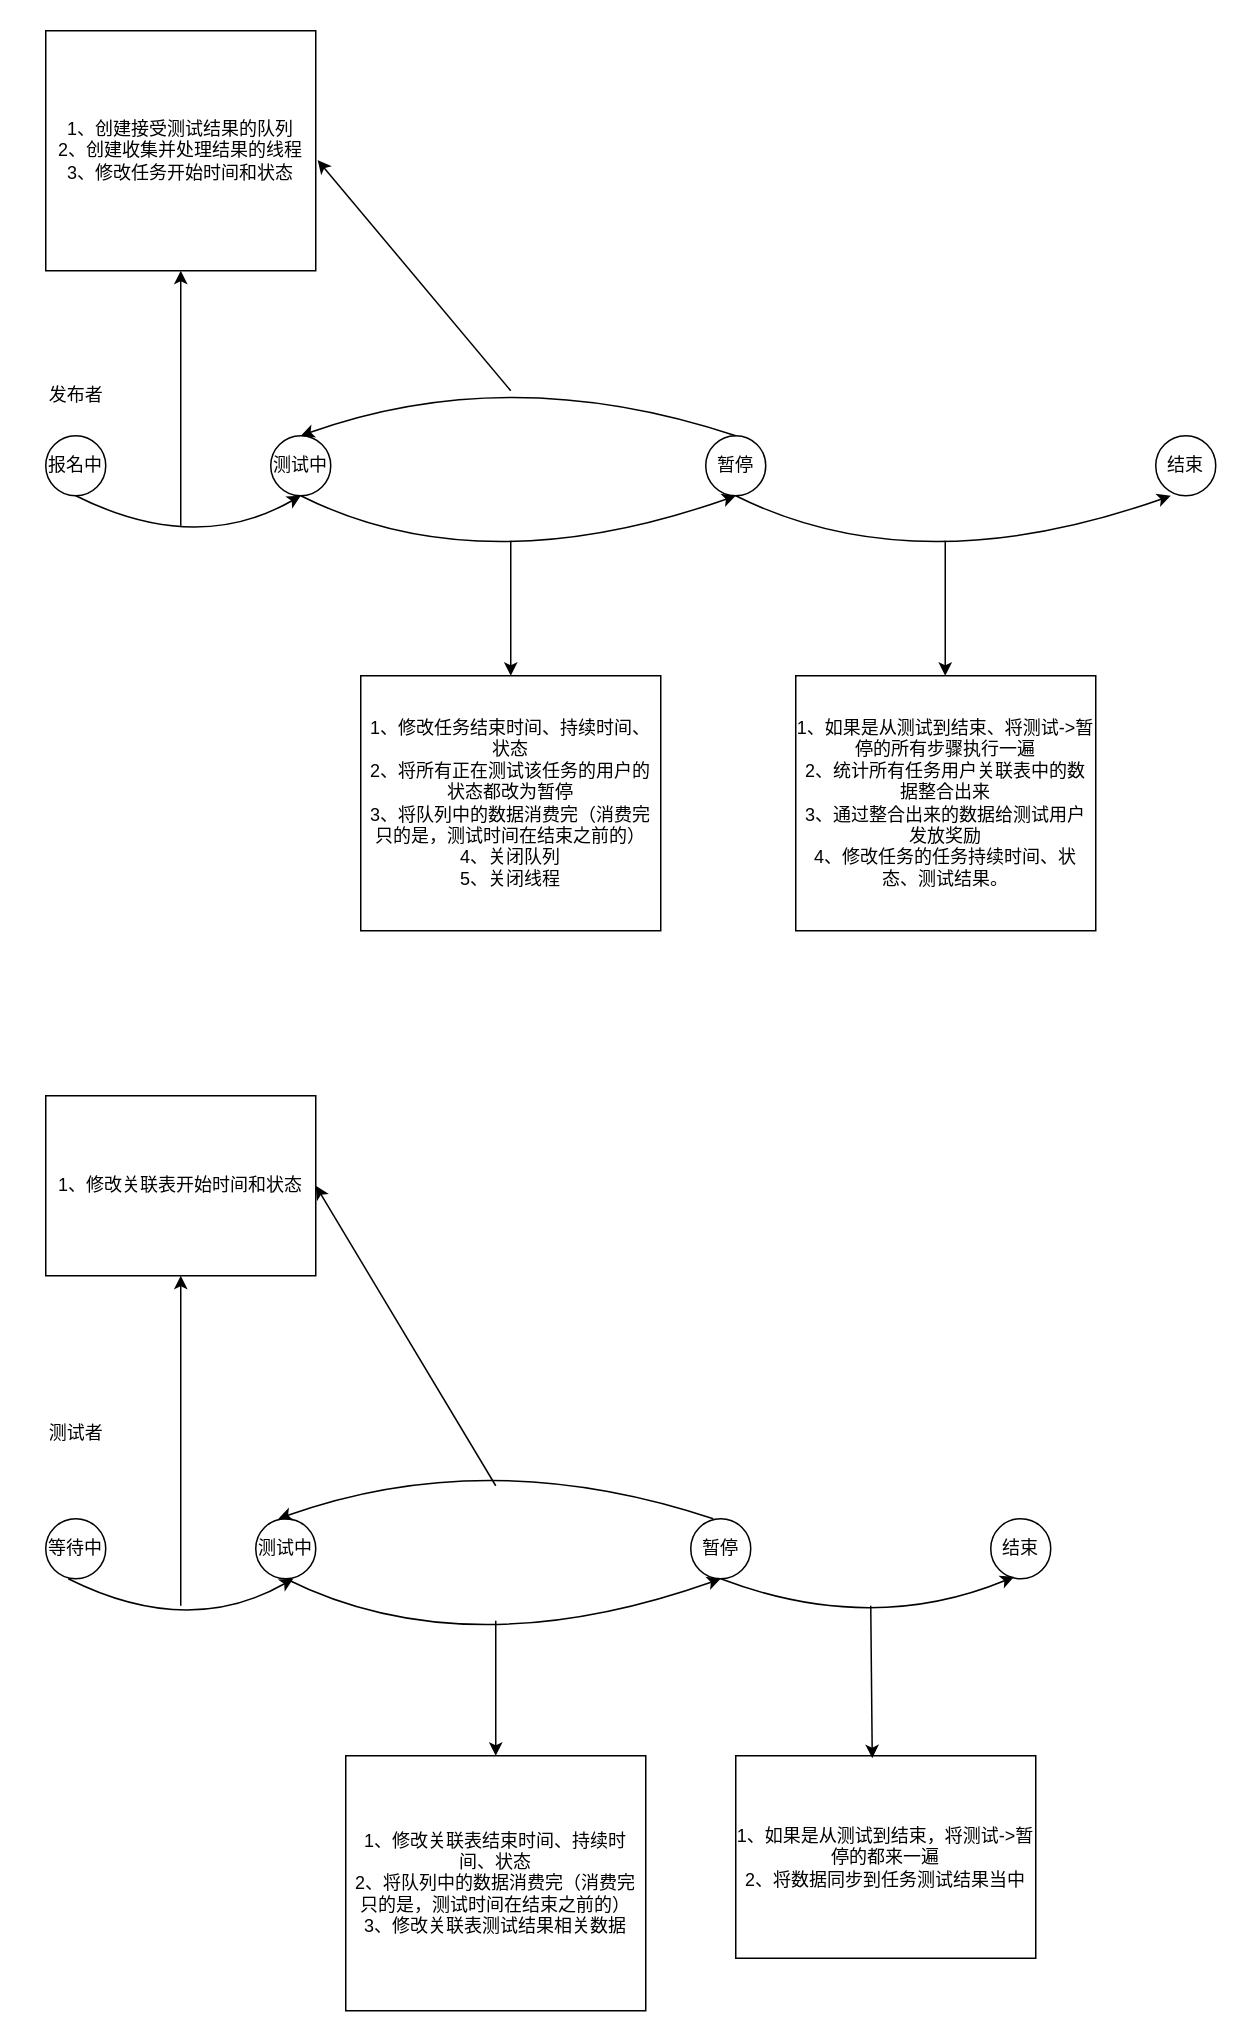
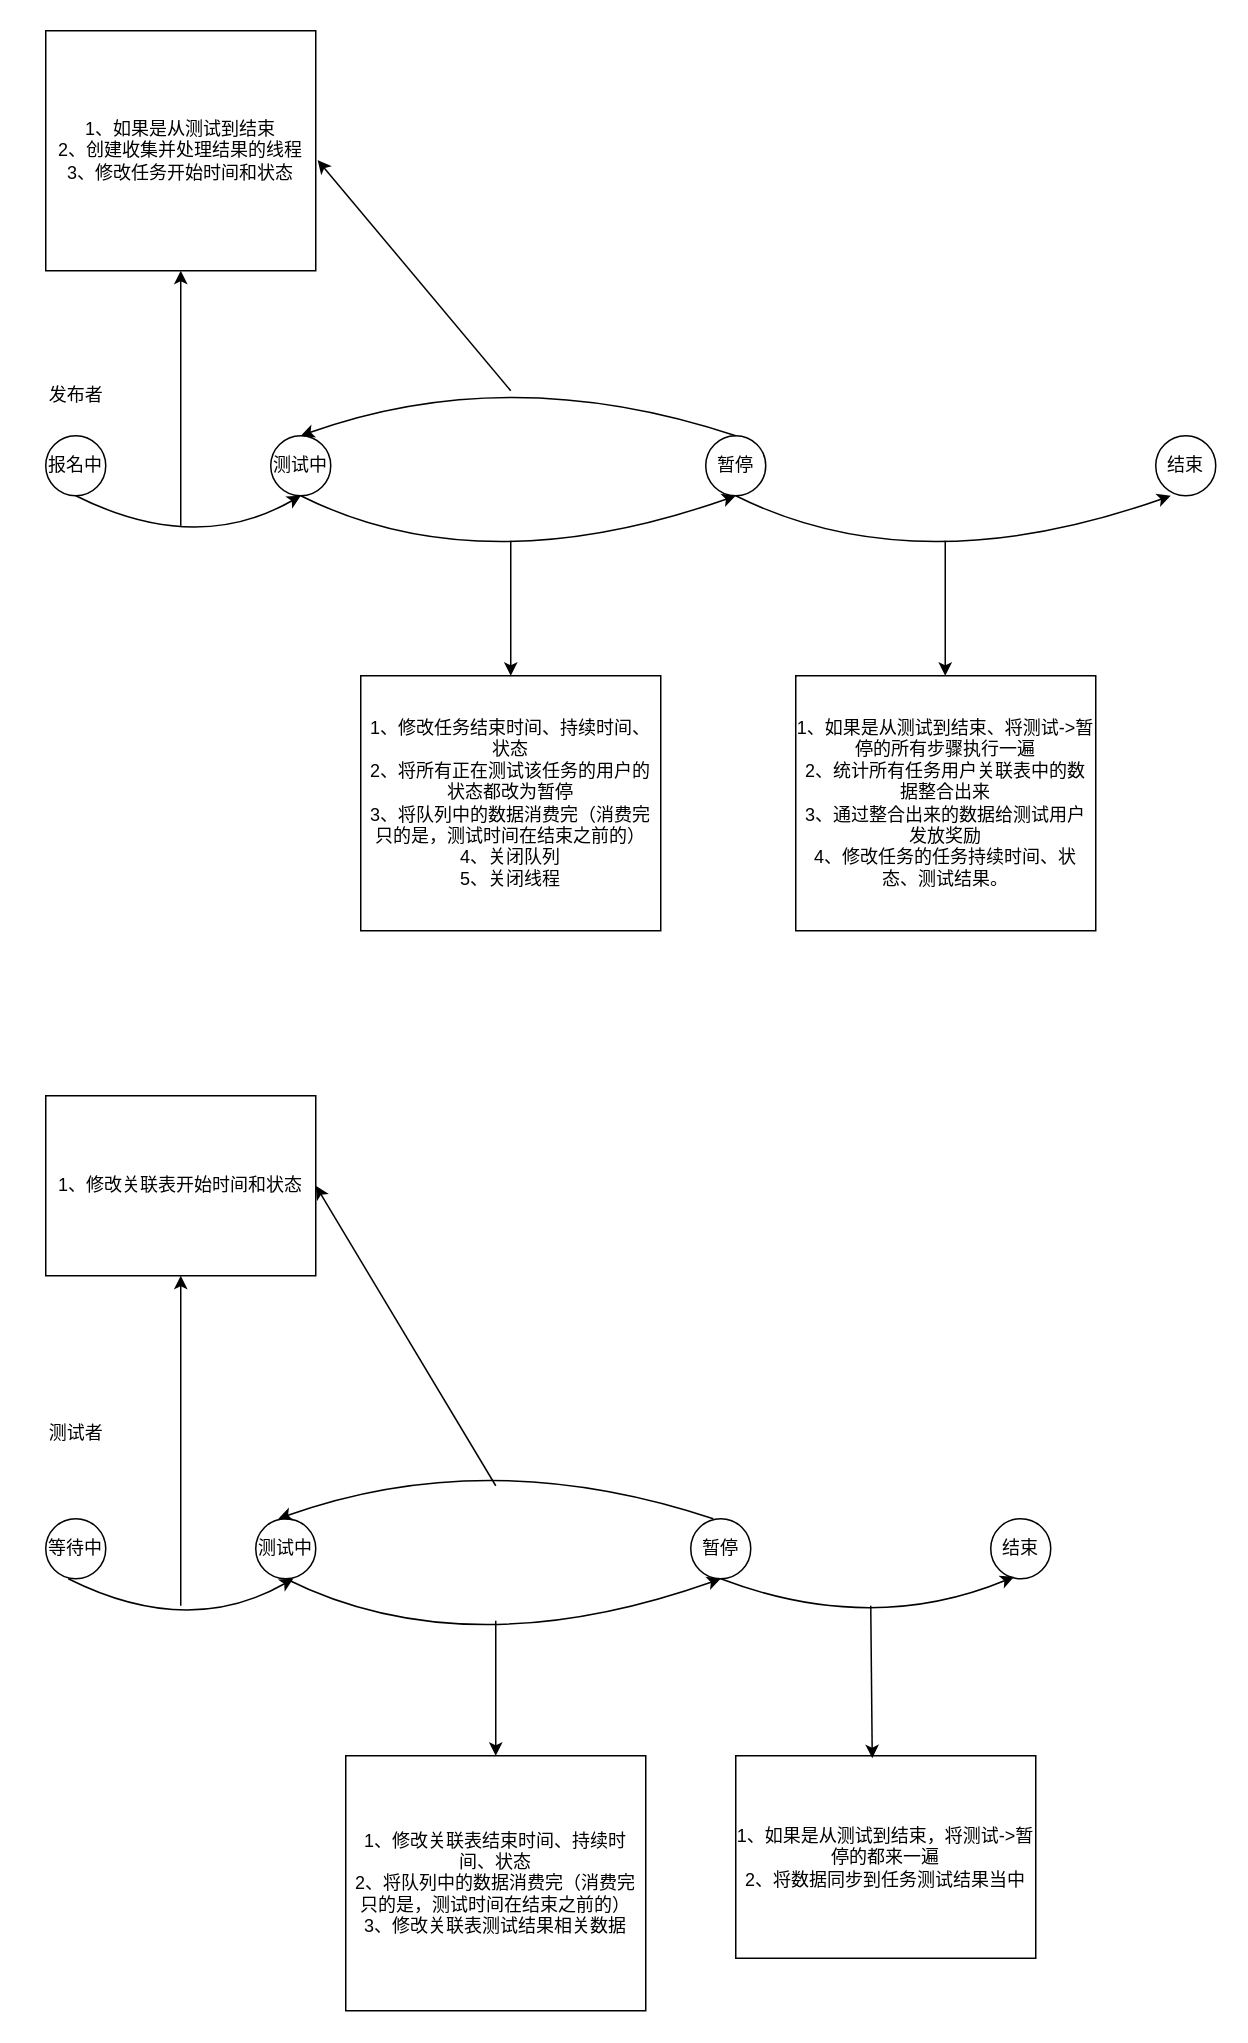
  <mxCell id="0" />
  <mxCell id="1" parent="0" />
  <mxCell id="2" value="发布者" style="text;html=1;align=center;verticalAlign=middle;resizable=0;points=[];autosize=1;strokeColor=none;fillColor=none;" parent="1" vertex="1"><mxGeometry x="20" y="248" width="60" height="30" as="geometry" /></mxCell>
  <mxCell id="3" value="报名中" style="ellipse;whiteSpace=wrap;html=1;aspect=fixed;" parent="1" vertex="1"><mxGeometry x="30" y="290" width="40" height="40" as="geometry" /></mxCell>
  <mxCell id="4" value="测试中" style="ellipse;whiteSpace=wrap;html=1;aspect=fixed;" parent="1" vertex="1"><mxGeometry x="180" y="290" width="40" height="40" as="geometry" /></mxCell>
  <mxCell id="5" value="" style="curved=1;endArrow=classic;html=1;rounded=0;exitX=0.5;exitY=1;exitDx=0;exitDy=0;entryX=0.5;entryY=1;entryDx=0;entryDy=0;" parent="1" source="3" target="4" edge="1"><mxGeometry width="50" height="50" relative="1" as="geometry"><mxPoint x="80" y="370" as="sourcePoint" /><mxPoint x="130" y="320" as="targetPoint" /><Array as="points"><mxPoint x="130" y="370" /></Array></mxGeometry></mxCell>
- <mxCell id="6" value="&lt;div&gt;1、创建接受测试结果的队列&lt;/div&gt;&lt;div&gt;2、创建收集并处理结果的线程&lt;/div&gt;&lt;div&gt;3、修改任务开始时间和状态&lt;/div&gt;" style="rounded=0;whiteSpace=wrap;html=1;" parent="1" vertex="1"><mxGeometry x="30" y="20" width="180" height="160" as="geometry" /></mxCell>
+ <mxCell id="6" value="&lt;div&gt;1、如果是从测试到结束&lt;/div&gt;&lt;div&gt;2、创建收集并处理结果的线程&lt;/div&gt;&lt;div&gt;3、修改任务开始时间和状态&lt;/div&gt;" style="rounded=0;whiteSpace=wrap;html=1;" parent="1" vertex="1"><mxGeometry x="30" y="20" width="180" height="160" as="geometry" /></mxCell>
  <mxCell id="7" value="" style="endArrow=classic;html=1;rounded=0;entryX=0.5;entryY=1;entryDx=0;entryDy=0;" parent="1" target="6" edge="1"><mxGeometry width="50" height="50" relative="1" as="geometry"><mxPoint x="120" y="350" as="sourcePoint" /><mxPoint x="290" y="370" as="targetPoint" /></mxGeometry></mxCell>
  <mxCell id="8" value="暂停" style="ellipse;whiteSpace=wrap;html=1;aspect=fixed;" parent="1" vertex="1"><mxGeometry x="470" y="290" width="40" height="40" as="geometry" /></mxCell>
  <mxCell id="9" value="" style="curved=1;endArrow=classic;html=1;rounded=0;exitX=0.5;exitY=1;exitDx=0;exitDy=0;entryX=0.5;entryY=1;entryDx=0;entryDy=0;" parent="1" source="4" target="8" edge="1"><mxGeometry width="50" height="50" relative="1" as="geometry"><mxPoint x="270" y="390" as="sourcePoint" /><mxPoint x="320" y="340" as="targetPoint" /><Array as="points"><mxPoint x="320" y="390" /></Array></mxGeometry></mxCell>
  <mxCell id="10" value="&lt;div&gt;1、修改任务结束时间、持续时间、状态&lt;/div&gt;&lt;div&gt;2、将所有正在测试该任务的用户的状态都改为暂停&lt;/div&gt;&lt;div&gt;3、将队列中的数据消费完（消费完只的是，测试时间在结束之前的）&lt;/div&gt;&lt;div&gt;4、关闭队列&lt;/div&gt;&lt;div&gt;5、关闭线程&lt;/div&gt;" style="rounded=0;whiteSpace=wrap;html=1;" parent="1" vertex="1"><mxGeometry x="240" y="450" width="200" height="170" as="geometry" /></mxCell>
  <mxCell id="11" value="" style="endArrow=classic;html=1;rounded=0;entryX=0.5;entryY=0;entryDx=0;entryDy=0;" parent="1" target="10" edge="1"><mxGeometry width="50" height="50" relative="1" as="geometry"><mxPoint x="340" y="360" as="sourcePoint" /><mxPoint x="480" y="370" as="targetPoint" /></mxGeometry></mxCell>
  <mxCell id="12" value="" style="curved=1;endArrow=classic;html=1;rounded=0;exitX=0.5;exitY=0;exitDx=0;exitDy=0;entryX=0.5;entryY=0;entryDx=0;entryDy=0;" parent="1" source="8" target="4" edge="1"><mxGeometry width="50" height="50" relative="1" as="geometry"><mxPoint x="310" y="200" as="sourcePoint" /><mxPoint x="360" y="150" as="targetPoint" /><Array as="points"><mxPoint x="340" y="240" /></Array></mxGeometry></mxCell>
  <mxCell id="13" value="" style="endArrow=classic;html=1;rounded=0;entryX=1.007;entryY=0.539;entryDx=0;entryDy=0;entryPerimeter=0;" parent="1" target="6" edge="1"><mxGeometry width="50" height="50" relative="1" as="geometry"><mxPoint x="340" y="260" as="sourcePoint" /><mxPoint x="130" y="460" as="targetPoint" /></mxGeometry></mxCell>
  <mxCell id="14" value="结束" style="ellipse;whiteSpace=wrap;html=1;aspect=fixed;" parent="1" vertex="1"><mxGeometry x="770" y="290" width="40" height="40" as="geometry" /></mxCell>
  <mxCell id="15" value="" style="curved=1;endArrow=classic;html=1;rounded=0;exitX=0.5;exitY=1;exitDx=0;exitDy=0;entryX=0.5;entryY=1;entryDx=0;entryDy=0;" parent="1" edge="1"><mxGeometry width="50" height="50" relative="1" as="geometry"><mxPoint x="490" y="330" as="sourcePoint" /><mxPoint x="780" y="330" as="targetPoint" /><Array as="points"><mxPoint x="610" y="390" /></Array></mxGeometry></mxCell>
  <mxCell id="16" value="&lt;div&gt;1、如果是从测试到结束、将测试-&amp;gt;暂停的所有步骤执行一遍&lt;/div&gt;&lt;div&gt;2、统计所有任务用户关联表中的数据整合出来&lt;/div&gt;&lt;div&gt;3、通过整合出来的数据给测试用户发放奖励&lt;/div&gt;&lt;div&gt;4、修改任务的任务持续时间、状态、测试结果。&lt;/div&gt;" style="rounded=0;whiteSpace=wrap;html=1;" parent="1" vertex="1"><mxGeometry x="530" y="450" width="200" height="170" as="geometry" /></mxCell>
  <mxCell id="17" value="" style="endArrow=classic;html=1;rounded=0;entryX=0.5;entryY=0;entryDx=0;entryDy=0;" parent="1" edge="1"><mxGeometry width="50" height="50" relative="1" as="geometry"><mxPoint x="629.66" y="360" as="sourcePoint" /><mxPoint x="629.66" y="450" as="targetPoint" /></mxGeometry></mxCell>
  <mxCell id="18" value="测试者" style="text;html=1;align=center;verticalAlign=middle;resizable=0;points=[];autosize=1;strokeColor=none;fillColor=none;" parent="1" vertex="1"><mxGeometry x="20" y="940" width="60" height="30" as="geometry" /></mxCell>
  <mxCell id="19" value="等待中" style="ellipse;whiteSpace=wrap;html=1;aspect=fixed;" parent="1" vertex="1"><mxGeometry x="30" y="1012" width="40" height="40" as="geometry" /></mxCell>
  <mxCell id="20" value="测试中" style="ellipse;whiteSpace=wrap;html=1;aspect=fixed;" parent="1" vertex="1"><mxGeometry x="170" y="1012" width="40" height="40" as="geometry" /></mxCell>
  <mxCell id="21" value="" style="curved=1;endArrow=classic;html=1;rounded=0;exitX=0.5;exitY=1;exitDx=0;exitDy=0;entryX=0.5;entryY=1;entryDx=0;entryDy=0;" parent="1" edge="1"><mxGeometry width="50" height="50" relative="1" as="geometry"><mxPoint x="45" y="1052" as="sourcePoint" /><mxPoint x="195" y="1052" as="targetPoint" /><Array as="points"><mxPoint x="125" y="1092" /></Array></mxGeometry></mxCell>
  <mxCell id="22" value="&lt;div&gt;&lt;span style=&quot;background-color: initial;&quot;&gt;1、修改关联表开始时间和状态&lt;/span&gt;&lt;/div&gt;" style="rounded=0;whiteSpace=wrap;html=1;" parent="1" vertex="1"><mxGeometry x="30" y="730" width="180" height="120" as="geometry" /></mxCell>
  <mxCell id="23" value="" style="endArrow=classic;html=1;rounded=0;entryX=0.5;entryY=1;entryDx=0;entryDy=0;" parent="1" target="22" edge="1"><mxGeometry width="50" height="50" relative="1" as="geometry"><mxPoint x="120" y="1070" as="sourcePoint" /><mxPoint x="380" y="920" as="targetPoint" /></mxGeometry></mxCell>
  <mxCell id="24" value="暂停" style="ellipse;whiteSpace=wrap;html=1;aspect=fixed;" parent="1" vertex="1"><mxGeometry x="460" y="1012" width="40" height="40" as="geometry" /></mxCell>
  <mxCell id="25" value="" style="curved=1;endArrow=classic;html=1;rounded=0;exitX=0.5;exitY=1;exitDx=0;exitDy=0;entryX=0.5;entryY=1;entryDx=0;entryDy=0;" parent="1" edge="1"><mxGeometry width="50" height="50" relative="1" as="geometry"><mxPoint x="190" y="1052" as="sourcePoint" /><mxPoint x="480" y="1052" as="targetPoint" /><Array as="points"><mxPoint x="310" y="1112" /></Array></mxGeometry></mxCell>
  <mxCell id="26" value="&lt;div&gt;1、修改关联表结束时间、持续时间、状态&lt;/div&gt;&lt;div&gt;2、将队列中的数据消费完（消费完只的是，测试时间在结束之前的）&lt;/div&gt;&lt;div&gt;3、修改关联表测试结果相关数据&lt;/div&gt;" style="rounded=0;whiteSpace=wrap;html=1;" parent="1" vertex="1"><mxGeometry x="230" y="1170" width="200" height="170" as="geometry" /></mxCell>
  <mxCell id="27" value="" style="endArrow=classic;html=1;rounded=0;entryX=0.5;entryY=0;entryDx=0;entryDy=0;" parent="1" target="26" edge="1"><mxGeometry width="50" height="50" relative="1" as="geometry"><mxPoint x="330" y="1080" as="sourcePoint" /><mxPoint x="430" y="1110" as="targetPoint" /></mxGeometry></mxCell>
  <mxCell id="28" value="" style="curved=1;endArrow=classic;html=1;rounded=0;exitX=0.5;exitY=0;exitDx=0;exitDy=0;entryX=0.5;entryY=0;entryDx=0;entryDy=0;" parent="1" edge="1"><mxGeometry width="50" height="50" relative="1" as="geometry"><mxPoint x="475" y="1012" as="sourcePoint" /><mxPoint x="185" y="1012" as="targetPoint" /><Array as="points"><mxPoint x="325" y="962" /></Array></mxGeometry></mxCell>
  <mxCell id="29" value="" style="endArrow=classic;html=1;rounded=0;entryX=1;entryY=0.5;entryDx=0;entryDy=0;" parent="1" target="22" edge="1"><mxGeometry width="50" height="50" relative="1" as="geometry"><mxPoint x="330" y="990" as="sourcePoint" /><mxPoint x="360" y="850" as="targetPoint" /></mxGeometry></mxCell>
  <mxCell id="30" value="结束" style="ellipse;whiteSpace=wrap;html=1;aspect=fixed;" parent="1" vertex="1"><mxGeometry x="660" y="1012" width="40" height="40" as="geometry" /></mxCell>
  <mxCell id="31" value="" style="curved=1;endArrow=classic;html=1;rounded=0;exitX=0.5;exitY=1;exitDx=0;exitDy=0;entryX=0.387;entryY=0.968;entryDx=0;entryDy=0;entryPerimeter=0;" parent="1" source="24" target="30" edge="1"><mxGeometry width="50" height="50" relative="1" as="geometry"><mxPoint x="580" y="1140" as="sourcePoint" /><mxPoint x="630" y="1090" as="targetPoint" /><Array as="points"><mxPoint x="580" y="1090" /></Array></mxGeometry></mxCell>
  <mxCell id="32" value="1、如果是从测试到结束，将测试-&amp;gt;暂停的都来一遍&lt;div&gt;2、将数据同步到任务测试结果当中&lt;/div&gt;" style="rounded=0;whiteSpace=wrap;html=1;" parent="1" vertex="1"><mxGeometry x="490" y="1170" width="200" height="135" as="geometry" /></mxCell>
  <mxCell id="33" value="" style="endArrow=classic;html=1;rounded=0;entryX=0.455;entryY=0.012;entryDx=0;entryDy=0;entryPerimeter=0;" parent="1" target="32" edge="1"><mxGeometry width="50" height="50" relative="1" as="geometry"><mxPoint x="580" y="1070" as="sourcePoint" /><mxPoint x="580" y="1160" as="targetPoint" /></mxGeometry></mxCell>
